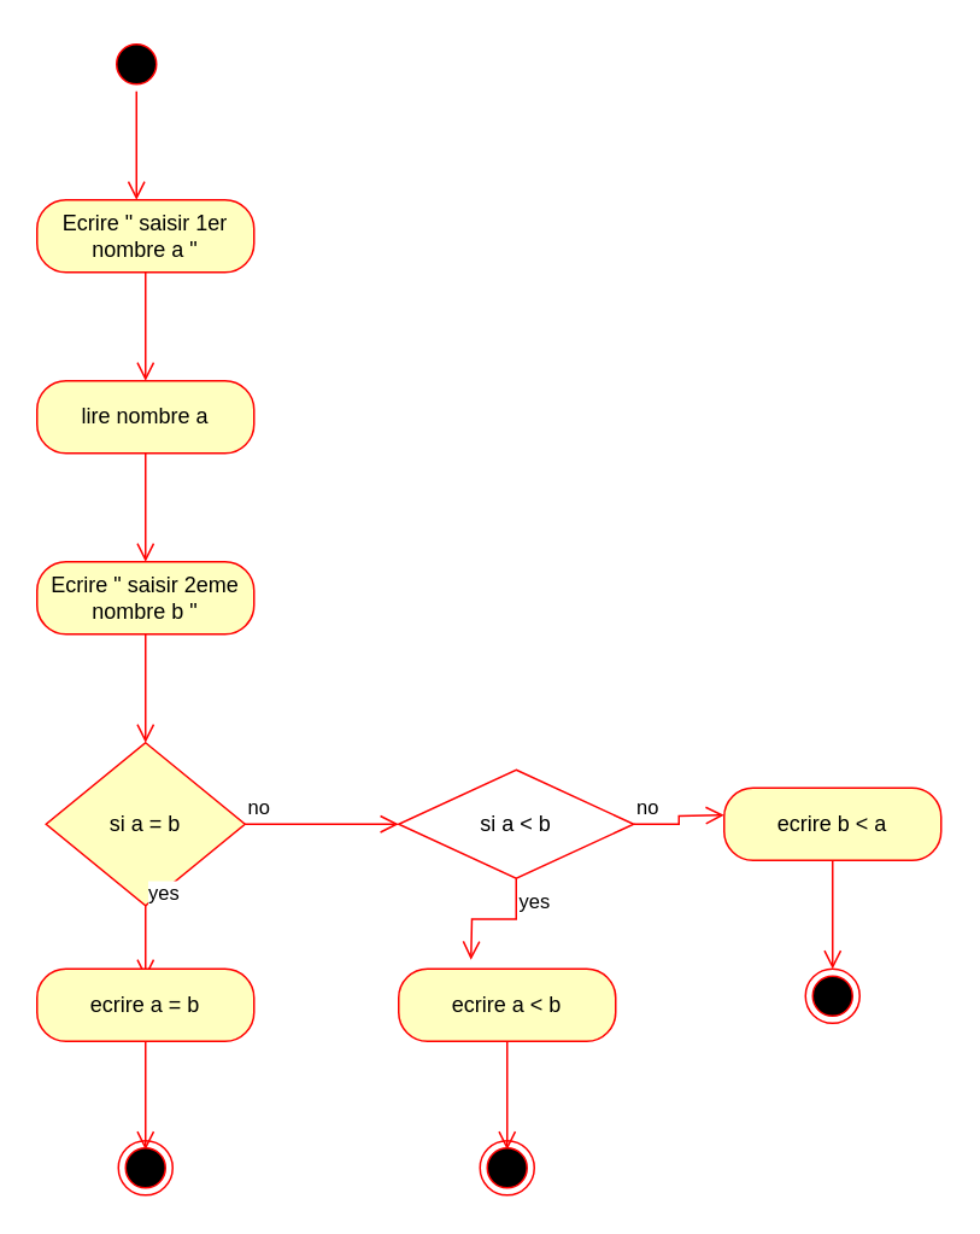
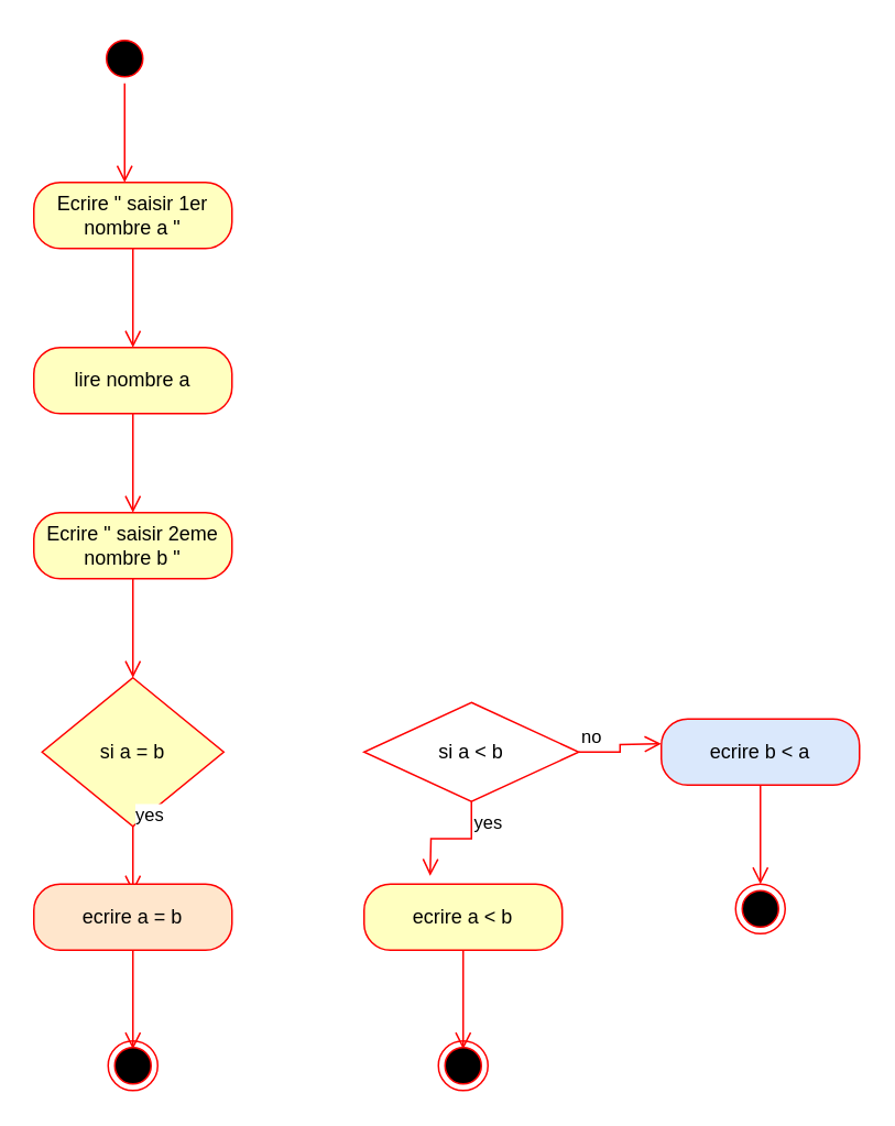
  <mxCell id="0" />
  <mxCell id="1" parent="0" />
  <mxCell id="2" value="" style="ellipse;html=1;shape=startState;fillColor=#000000;strokeColor=#ff0000;" vertex="1" parent="1"><mxGeometry x="60" y="20" width="30" height="30" as="geometry" /></mxCell>
  <mxCell id="3" value="" style="edgeStyle=orthogonalEdgeStyle;html=1;verticalAlign=bottom;endArrow=open;endSize=8;strokeColor=#ff0000;rounded=0;" edge="1" source="2" parent="1"><mxGeometry relative="1" as="geometry"><mxPoint x="75" y="110" as="targetPoint" /></mxGeometry></mxCell>
  <mxCell id="4" value="Ecrire &quot; saisir 1er nombre a &quot;" style="rounded=1;whiteSpace=wrap;html=1;arcSize=40;fontColor=#000000;fillColor=#ffffc0;strokeColor=#ff0000;" vertex="1" parent="1"><mxGeometry x="20" y="110" width="120" height="40" as="geometry" /></mxCell>
  <mxCell id="5" value="" style="edgeStyle=orthogonalEdgeStyle;html=1;verticalAlign=bottom;endArrow=open;endSize=8;strokeColor=#ff0000;rounded=0;" edge="1" source="4" parent="1"><mxGeometry relative="1" as="geometry"><mxPoint x="80" y="210" as="targetPoint" /></mxGeometry></mxCell>
  <mxCell id="6" value="lire nombre a" style="rounded=1;whiteSpace=wrap;html=1;arcSize=40;fontColor=#000000;fillColor=#ffffc0;strokeColor=#ff0000;" vertex="1" parent="1"><mxGeometry x="20" y="210" width="120" height="40" as="geometry" /></mxCell>
  <mxCell id="7" value="" style="edgeStyle=orthogonalEdgeStyle;html=1;verticalAlign=bottom;endArrow=open;endSize=8;strokeColor=#ff0000;rounded=0;" edge="1" parent="1" source="6"><mxGeometry relative="1" as="geometry"><mxPoint x="80" y="310" as="targetPoint" /></mxGeometry></mxCell>
  <mxCell id="8" value="Ecrire &quot; saisir 2eme nombre b &quot;" style="rounded=1;whiteSpace=wrap;html=1;arcSize=40;fontColor=#000000;fillColor=#ffffc0;strokeColor=#ff0000;" vertex="1" parent="1"><mxGeometry x="20" y="310" width="120" height="40" as="geometry" /></mxCell>
  <mxCell id="9" value="" style="edgeStyle=orthogonalEdgeStyle;html=1;verticalAlign=bottom;endArrow=open;endSize=8;strokeColor=#ff0000;rounded=0;" edge="1" parent="1" source="8"><mxGeometry relative="1" as="geometry"><mxPoint x="80" y="410" as="targetPoint" /></mxGeometry></mxCell>
  <mxCell id="10" value="si a = b" style="rhombus;whiteSpace=wrap;html=1;fontColor=#000000;fillColor=#ffffc0;strokeColor=#ff0000;" vertex="1" parent="1"><mxGeometry x="25" y="410" width="110" height="90" as="geometry" /></mxCell>
- <mxCell id="11" value="no" style="edgeStyle=orthogonalEdgeStyle;html=1;align=left;verticalAlign=bottom;endArrow=open;endSize=8;strokeColor=#ff0000;rounded=0;entryX=0;entryY=0.5;entryDx=0;entryDy=0;" edge="1" source="10" parent="1" target="16"><mxGeometry x="-1" relative="1" as="geometry"><mxPoint x="210" y="450" as="targetPoint" /></mxGeometry></mxCell>
  <mxCell id="12" value="yes" style="edgeStyle=orthogonalEdgeStyle;html=1;align=left;verticalAlign=top;endArrow=open;endSize=8;strokeColor=#ff0000;rounded=0;" edge="1" source="10" parent="1"><mxGeometry x="-1" y="-20" relative="1" as="geometry"><mxPoint x="80" y="540" as="targetPoint" /><mxPoint x="20" y="-20" as="offset" /></mxGeometry></mxCell>
- <mxCell id="13" value="ecrire a = b" style="rounded=1;whiteSpace=wrap;html=1;arcSize=40;fontColor=#000000;fillColor=#ffffc0;strokeColor=#ff0000;" vertex="1" parent="1"><mxGeometry x="20" y="535" width="120" height="40" as="geometry" /></mxCell>
+ <mxCell id="13" value="ecrire a = b" style="rounded=1;whiteSpace=wrap;html=1;arcSize=40;fontColor=#000000;fillColor=#ffe6cc;strokeColor=#ff0000;" vertex="1" parent="1"><mxGeometry x="20" y="535" width="120" height="40" as="geometry" /></mxCell>
  <mxCell id="14" value="" style="edgeStyle=orthogonalEdgeStyle;html=1;verticalAlign=bottom;endArrow=open;endSize=8;strokeColor=#ff0000;rounded=0;" edge="1" source="13" parent="1"><mxGeometry relative="1" as="geometry"><mxPoint x="80" y="635" as="targetPoint" /></mxGeometry></mxCell>
  <mxCell id="15" value="" style="ellipse;html=1;shape=endState;fillColor=#000000;strokeColor=#ff0000;" vertex="1" parent="1"><mxGeometry x="65" y="630" width="30" height="30" as="geometry" /></mxCell>
  <mxCell id="16" value="si a &amp;lt; b" style="rhombus;whiteSpace=wrap;html=1;fontColor=#000000;fillColor=#ffffff;strokeColor=#ff0000;" vertex="1" parent="1"><mxGeometry x="220" y="425" width="130" height="60" as="geometry" /></mxCell>
  <mxCell id="17" value="no" style="edgeStyle=orthogonalEdgeStyle;html=1;align=left;verticalAlign=bottom;endArrow=open;endSize=8;strokeColor=#ff0000;rounded=0;" edge="1" source="16" parent="1"><mxGeometry x="-1" relative="1" as="geometry"><mxPoint x="400" y="450" as="targetPoint" /></mxGeometry></mxCell>
  <mxCell id="18" value="yes" style="edgeStyle=orthogonalEdgeStyle;html=1;align=left;verticalAlign=top;endArrow=open;endSize=8;strokeColor=#ff0000;rounded=0;" edge="1" source="16" parent="1"><mxGeometry x="-1" relative="1" as="geometry"><mxPoint x="260" y="530" as="targetPoint" /></mxGeometry></mxCell>
- <mxCell id="19" value="ecrire b &amp;lt; a" style="rounded=1;whiteSpace=wrap;html=1;arcSize=40;fontColor=#000000;fillColor=#ffffc0;strokeColor=#ff0000;" vertex="1" parent="1"><mxGeometry x="400" y="435" width="120" height="40" as="geometry" /></mxCell>
+ <mxCell id="19" value="ecrire b &amp;lt; a" style="rounded=1;whiteSpace=wrap;html=1;arcSize=40;fontColor=#000000;fillColor=#dae8fc;strokeColor=#ff0000;" vertex="1" parent="1"><mxGeometry x="400" y="435" width="120" height="40" as="geometry" /></mxCell>
  <mxCell id="20" value="" style="edgeStyle=orthogonalEdgeStyle;html=1;verticalAlign=bottom;endArrow=open;endSize=8;strokeColor=#ff0000;rounded=0;" edge="1" source="19" parent="1"><mxGeometry relative="1" as="geometry"><mxPoint x="460" y="535" as="targetPoint" /></mxGeometry></mxCell>
  <mxCell id="21" value="" style="ellipse;html=1;shape=endState;fillColor=#000000;strokeColor=#ff0000;" vertex="1" parent="1"><mxGeometry x="445" y="535" width="30" height="30" as="geometry" /></mxCell>
  <mxCell id="22" value="ecrire a &amp;lt; b" style="rounded=1;whiteSpace=wrap;html=1;arcSize=40;fontColor=#000000;fillColor=#ffffc0;strokeColor=#ff0000;" vertex="1" parent="1"><mxGeometry x="220" y="535" width="120" height="40" as="geometry" /></mxCell>
  <mxCell id="23" value="" style="edgeStyle=orthogonalEdgeStyle;html=1;verticalAlign=bottom;endArrow=open;endSize=8;strokeColor=#ff0000;rounded=0;" edge="1" source="22" parent="1"><mxGeometry relative="1" as="geometry"><mxPoint x="280" y="635" as="targetPoint" /></mxGeometry></mxCell>
  <mxCell id="24" value="" style="ellipse;html=1;shape=endState;fillColor=#000000;strokeColor=#ff0000;" vertex="1" parent="1"><mxGeometry x="265" y="630" width="30" height="30" as="geometry" /></mxCell>
